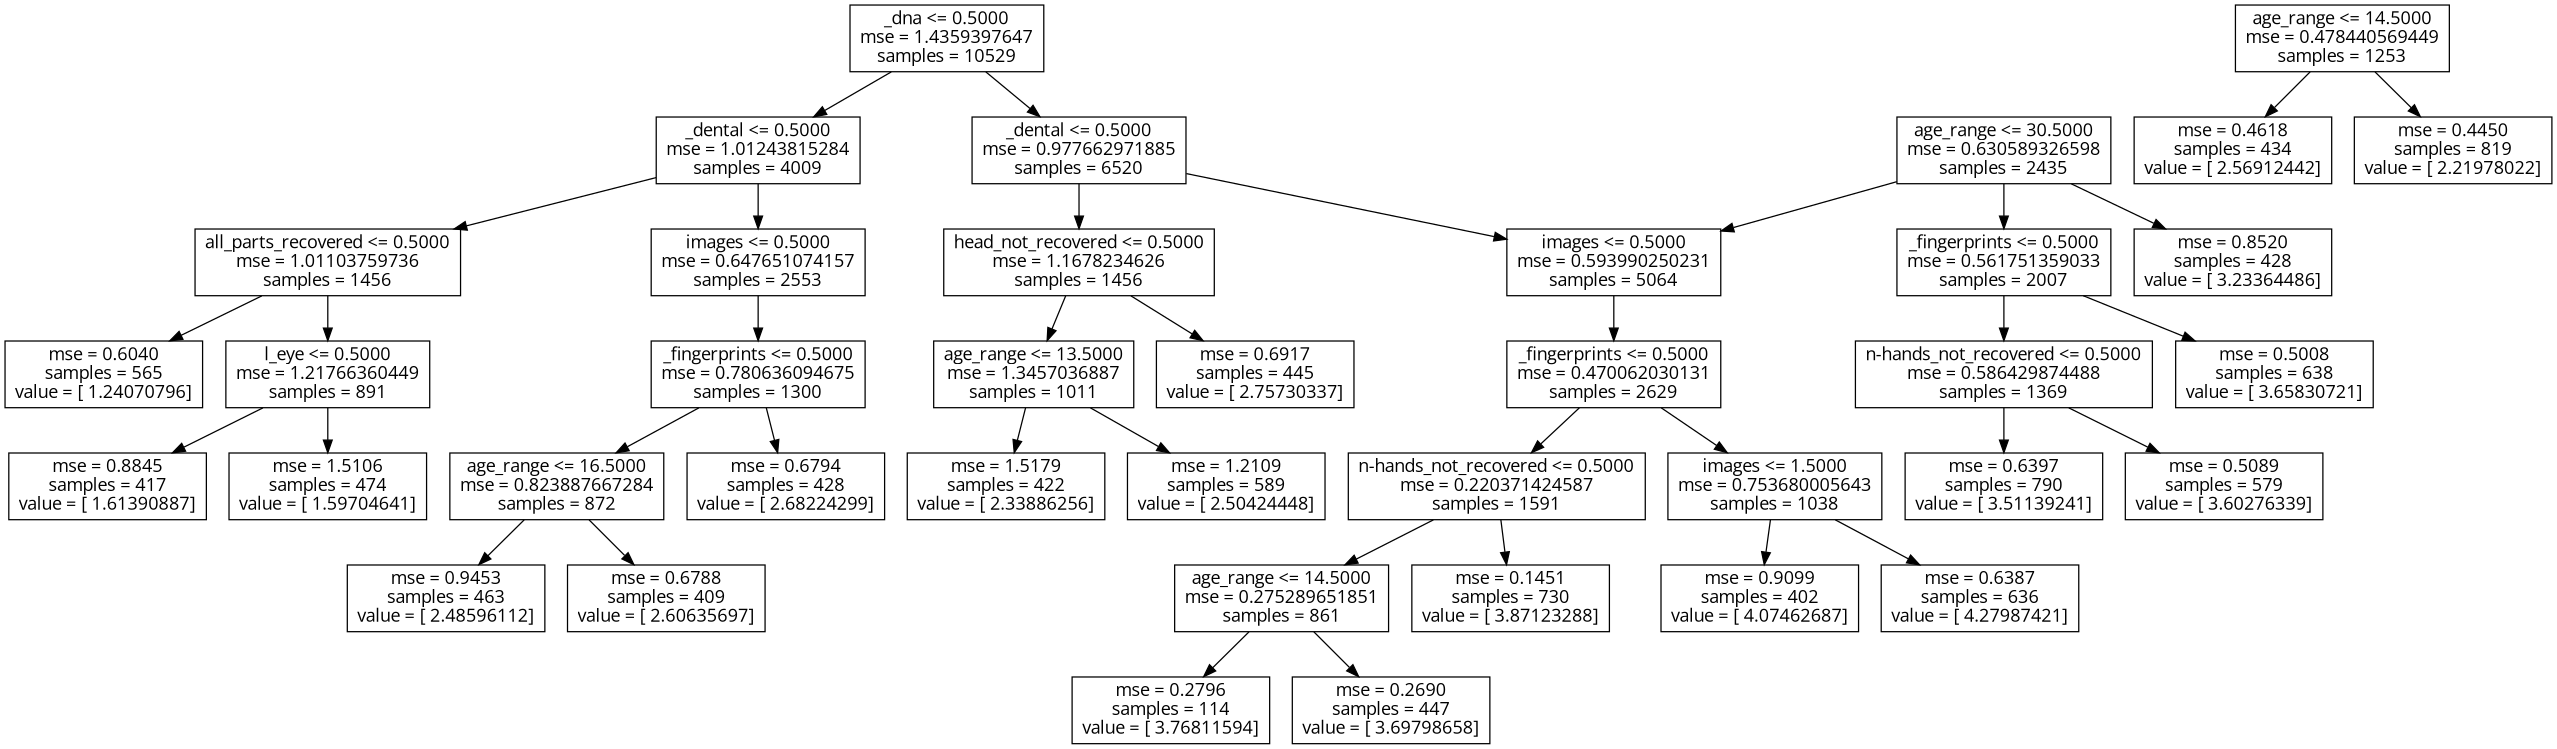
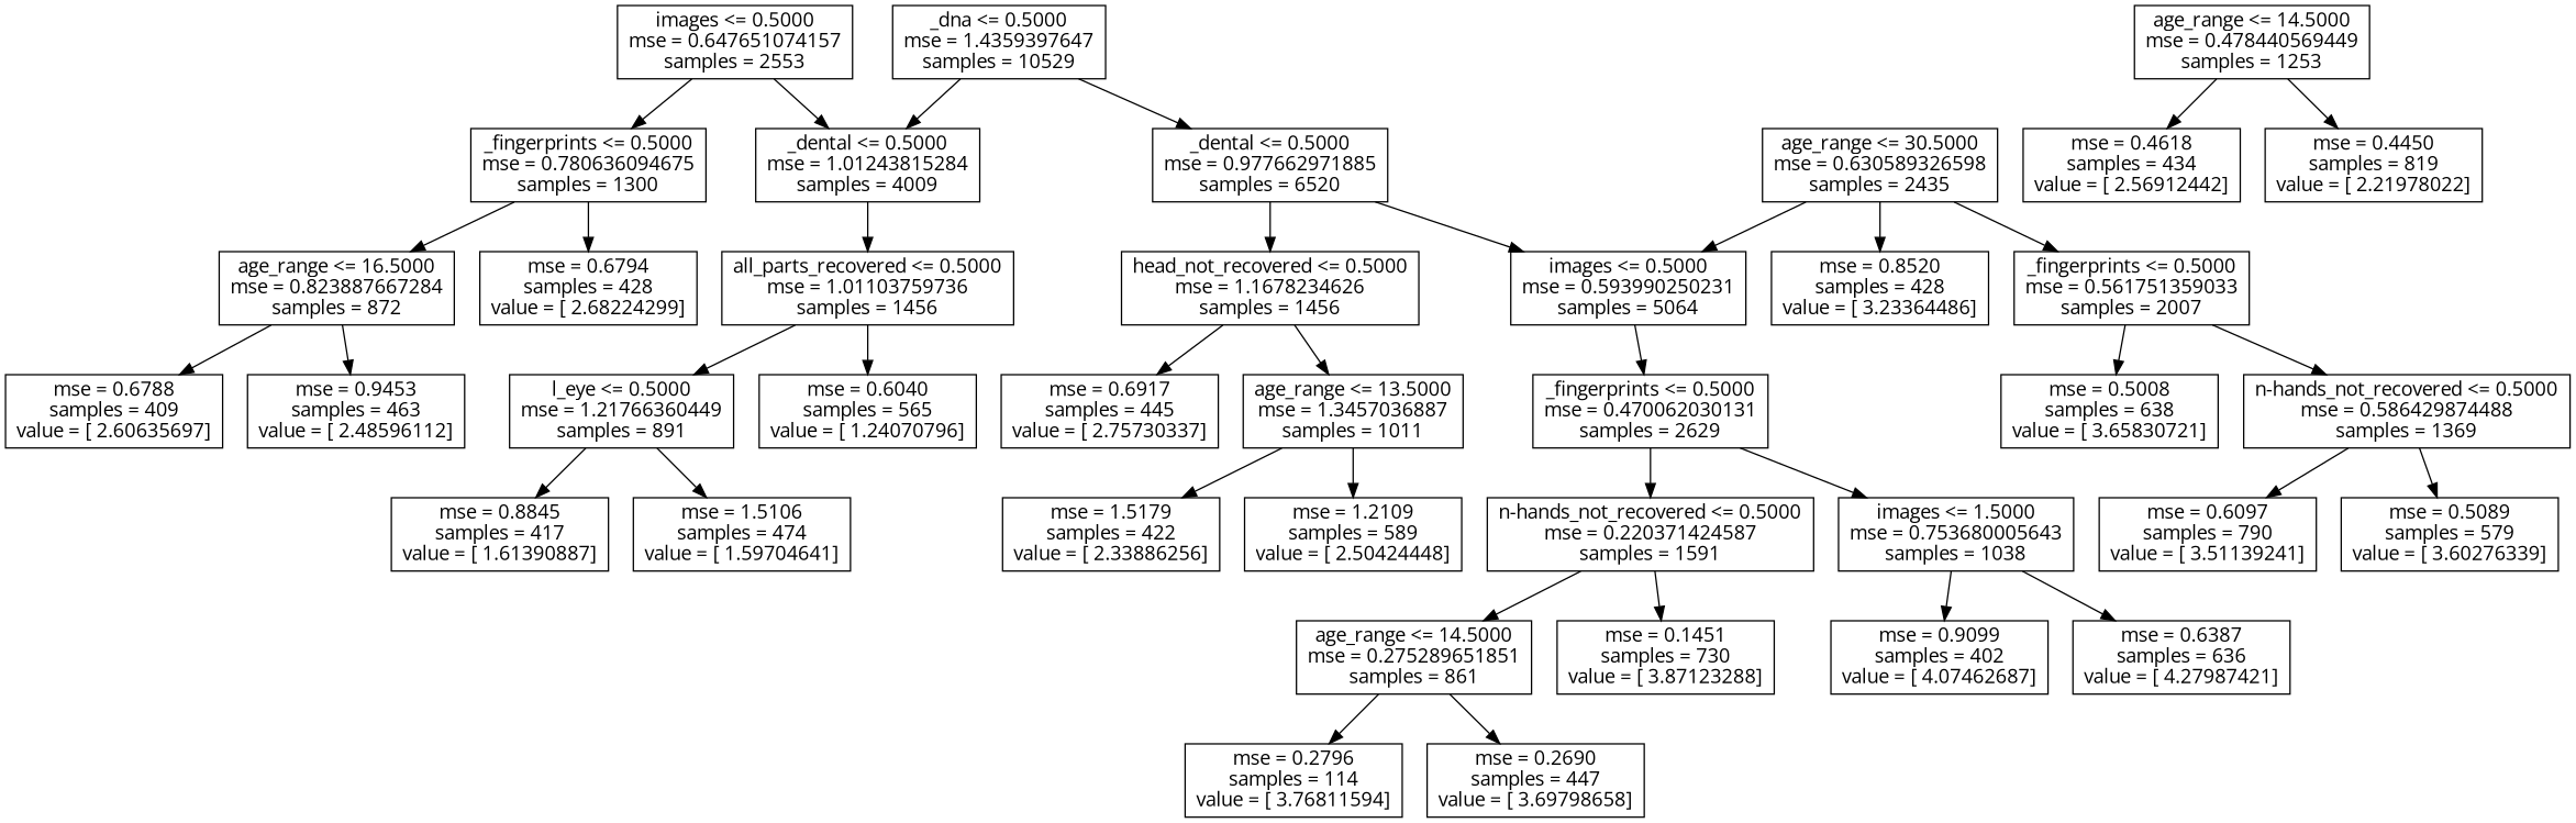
  digraph {
    fontname="Open Sans"
    node [fontname="Open Sans" shape=box]
    edge [fontname="Open Sans"]
    n1 [label="_dna <= 0.5000\nmse = 1.4359397647\nsamples = 10529"]
    n2 [label="_dental <= 0.5000\nmse = 1.01243815284\nsamples = 4009"]
    n3 [label="_dental <= 0.5000\nmse = 0.977662971885\nsamples = 6520"]
    n4 [label="all_parts_recovered <= 0.5000\nmse = 1.01103759736\nsamples = 1456"]
    n5 [label="images <= 0.5000\nmse = 0.647651074157\nsamples = 2553"]
    n6 [label="head_not_recovered <= 0.5000\nmse = 1.1678234626\nsamples = 1456"]
    n7 [label="images <= 0.5000\nmse = 0.593990250231\nsamples = 5064"]
    n8 [label="mse = 0.6040\nsamples = 565\nvalue = [ 1.24070796]"]
    n9 [label="l_eye <= 0.5000\nmse = 1.21766360449\nsamples = 891"]
    n10 [label="_fingerprints <= 0.5000\nmse = 0.780636094675\nsamples = 1300"]
    n11 [label="mse = 0.8845\nsamples = 417\nvalue = [ 1.61390887]"]
    n12 [label="mse = 1.5106\nsamples = 474\nvalue = [ 1.59704641]"]
    n13 [label="age_range <= 16.5000\nmse = 0.823887667284\nsamples = 872"]
    n14 [label="mse = 0.6794\nsamples = 428\nvalue = [ 2.68224299]"]
    n15 [label="age_range <= 14.5000\nmse = 0.478440569449\nsamples = 1253"]
    n16 [label="mse = 0.4618\nsamples = 434\nvalue = [ 2.56912442]"]
    n17 [label="mse = 0.4450\nsamples = 819\nvalue = [ 2.21978022]"]
    n18 [label="mse = 0.9453\nsamples = 463\nvalue = [ 2.48596112]"]
    n19 [label="mse = 0.6788\nsamples = 409\nvalue = [ 2.60635697]"]
    n20 [label="age_range <= 13.5000\nmse = 1.3457036887\nsamples = 1011"]
    n21 [label="mse = 0.6917\nsamples = 445\nvalue = [ 2.75730337]"]
    n22 [label="_fingerprints <= 0.5000\nmse = 0.470062030131\nsamples = 2629"]
    n23 [label="mse = 1.5179\nsamples = 422\nvalue = [ 2.33886256]"]
    n24 [label="mse = 1.2109\nsamples = 589\nvalue = [ 2.50424448]"]
    n25 [label="age_range <= 30.5000\nmse = 0.630589326598\nsamples = 2435"]
    n26 [label="_fingerprints <= 0.5000\nmse = 0.561751359033\nsamples = 2007"]
    n27 [label="mse = 0.8520\nsamples = 428\nvalue = [ 3.23364486]"]
    n28 [label="n-hands_not_recovered <= 0.5000\nmse = 0.220371424587\nsamples = 1591"]
    n29 [label="images <= 1.5000\nmse = 0.753680005643\nsamples = 1038"]
    n30 [label="n-hands_not_recovered <= 0.5000\nmse = 0.586429874488\nsamples = 1369"]
    n31 [label="mse = 0.5008\nsamples = 638\nvalue = [ 3.65830721]"]
-   n32 [label="mse = 0.6397\nsamples = 790\nvalue = [ 3.51139241]"]
+   n32 [label="mse = 0.6097\nsamples = 790\nvalue = [ 3.51139241]"]
    n33 [label="mse = 0.5089\nsamples = 579\nvalue = [ 3.60276339]"]
    n34 [label="age_range <= 14.5000\nmse = 0.275289651851\nsamples = 861"]
    n35 [label="mse = 0.1451\nsamples = 730\nvalue = [ 3.87123288]"]
    n36 [label="mse = 0.9099\nsamples = 402\nvalue = [ 4.07462687]"]
    n37 [label="mse = 0.6387\nsamples = 636\nvalue = [ 4.27987421]"]
    n38 [label="mse = 0.2796\nsamples = 114\nvalue = [ 3.76811594]"]
    n39 [label="mse = 0.2690\nsamples = 447\nvalue = [ 3.69798658]"]
    n1 -> n2
    n1 -> n3
    n2 -> n4
-   n2 -> n5
+   n5 -> n2
    n3 -> n6
    n3 -> n7
    n4 -> n8
    n4 -> n9
    n5 -> n10
    n6 -> n20
    n6 -> n21
    n7 -> n22
    n9 -> n11
    n9 -> n12
    n10 -> n13
    n10 -> n14
    n13 -> n18
    n13 -> n19
    n15 -> n16
    n15 -> n17
    n20 -> n23
    n20 -> n24
    n22 -> n28
    n22 -> n29
    n25 -> n7
    n25 -> n26
    n25 -> n27
    n26 -> n30
    n26 -> n31
    n28 -> n34
    n28 -> n35
    n29 -> n36
    n29 -> n37
    n30 -> n32
    n30 -> n33
    n34 -> n38
    n34 -> n39
  }
